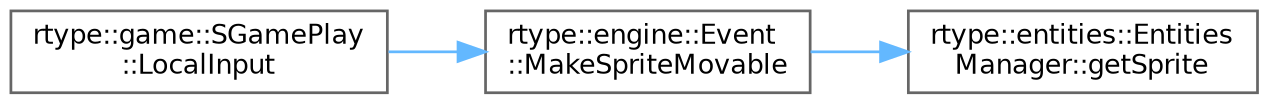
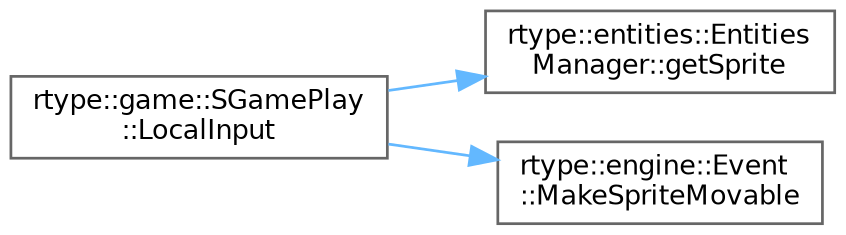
  digraph {
    rankdir=LR
    node [color=grey40 fillcolor=white fontname=Helvetica fontsize=10 shape=box style=filled]
    edge [color=steelblue1 fontname=Helvetica fontsize=10 labelfontname=Helvetica labelfontsize=10 style=solid]
    n1 [height=0.2 label="rtype::game::SGamePlay\l::LocalInput" width=0.4]
    n2 [height=0.2 label="rtype::entities::Entities\lManager::getSprite" width=0.4]
    n3 [height=0.2 label="rtype::engine::Event\l::MakeSpriteMovable" width=0.4]
-   n3 -> n2
+   n1 -> n2
    n1 -> n3
  }
